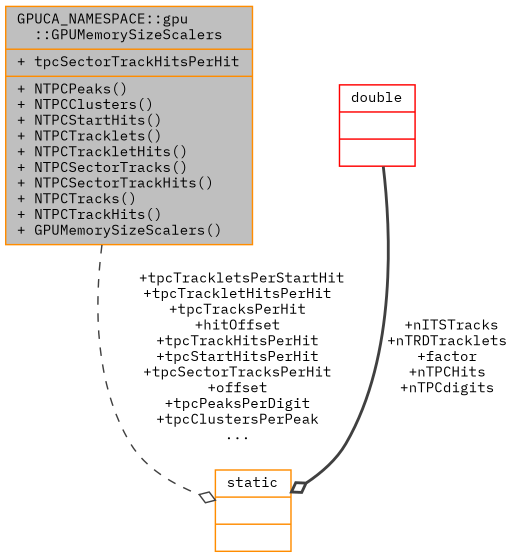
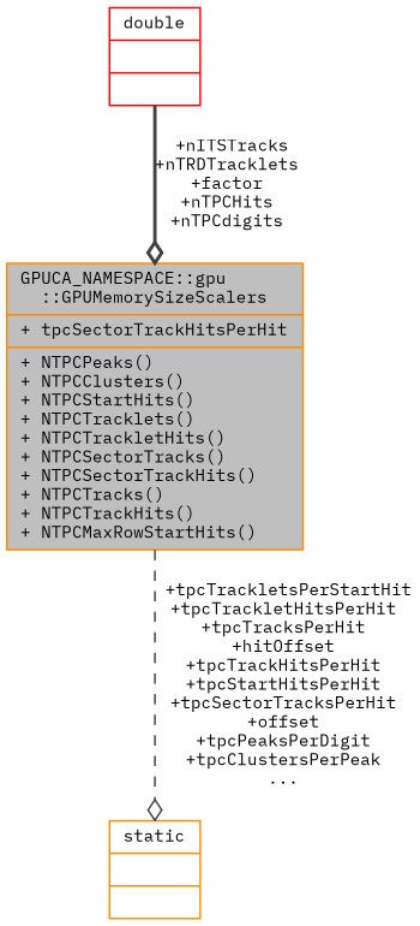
  digraph {
    fontname="IBM Plex Mono"
    node [color=darkorange fontname="IBM Plex Mono" fontsize=10 shape=record]
    edge [arrowhead=odiamond color=grey25 fontname="IBM Plex Mono" fontsize=10 labelfontname=Helvetica labelfontsize=10]
-   n1 [fillcolor=grey75 fontcolor=black height=0.2 label="{GPUCA_NAMESPACE::gpu\l::GPUMemorySizeScalers\n|+ tpcSectorTrackHitsPerHit\l|+ NTPCPeaks()\l+ NTPCClusters()\l+ NTPCStartHits()\l+ NTPCTracklets()\l+ NTPCTrackletHits()\l+ NTPCSectorTracks()\l+ NTPCSectorTrackHits()\l+ NTPCTracks()\l+ NTPCTrackHits()\l+ GPUMemorySizeScalers()\l}" style=filled width=0.4]
+   n1 [fillcolor=grey75 fontcolor=black height=0.2 label="{GPUCA_NAMESPACE::gpu\l::GPUMemorySizeScalers\n|+ tpcSectorTrackHitsPerHit\l|+ NTPCPeaks()\l+ NTPCClusters()\l+ NTPCStartHits()\l+ NTPCTracklets()\l+ NTPCTrackletHits()\l+ NTPCSectorTracks()\l+ NTPCSectorTrackHits()\l+ NTPCTracks()\l+ NTPCTrackHits()\l+ NTPCMaxRowStartHits()\l}" style=filled width=0.4]
    n2 [height=0.2 label="{static\n||}" width=0.4]
    n3 [color=red height=0.2 label="{double\n||}" width=0.4]
    n1 -> n2 [label=" +tpcTrackletsPerStartHit\n+tpcTrackletHitsPerHit\n+tpcTracksPerHit\n+hitOffset\n+tpcTrackHitsPerHit\n+tpcStartHitsPerHit\n+tpcSectorTracksPerHit\n+offset\n+tpcPeaksPerDigit\n+tpcClustersPerPeak\n..." style=dashed]
-   n3 -> n2 [label=" +nITSTracks\n+nTRDTracklets\n+factor\n+nTPCHits\n+nTPCdigits" style=bold]
+   n3 -> n1 [label=" +nITSTracks\n+nTRDTracklets\n+factor\n+nTPCHits\n+nTPCdigits" style=bold]
  }
